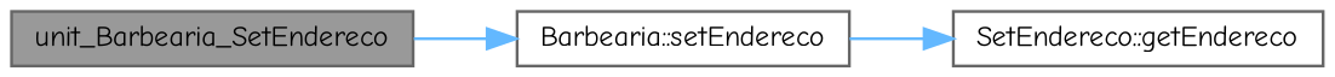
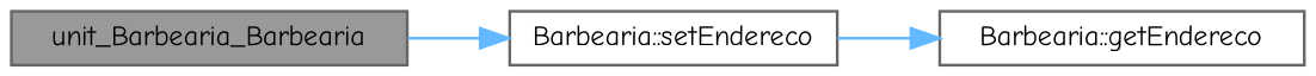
  digraph {
    fontname="Comic Neue"
    rankdir=LR
    node [color=grey40 fillcolor=white fontname="Comic Neue" fontsize=10 shape=box style=filled]
    edge [color=steelblue1 fontname="Comic Neue" fontsize=10 labelfontname=Helvetica labelfontsize=10 style=solid]
-   n1 [color=gray40 fillcolor=grey60 fontcolor=black height=0.2 label=unit_Barbearia_SetEndereco width=0.4]
+   n1 [color=gray40 fillcolor=grey60 fontcolor=black height=0.2 label=unit_Barbearia_Barbearia width=0.4]
    n2 [height=0.2 label="Barbearia::setEndereco" width=0.4]
-   n3 [height=0.2 label="SetEndereco::getEndereco" width=0.4]
+   n3 [height=0.2 label="Barbearia::getEndereco" width=0.4]
    n1 -> n2
    n2 -> n3
  }
